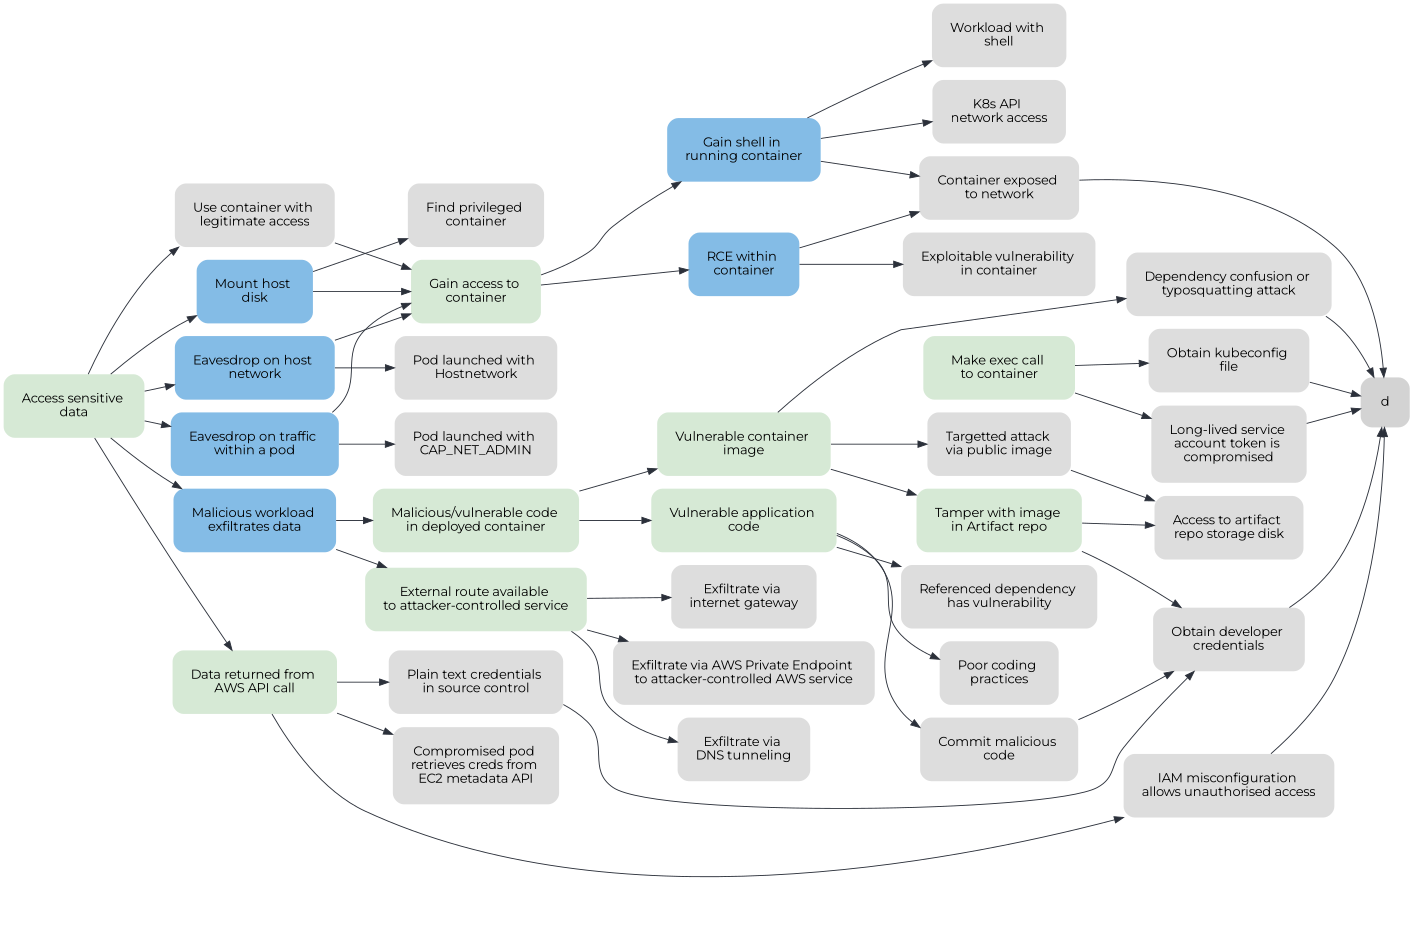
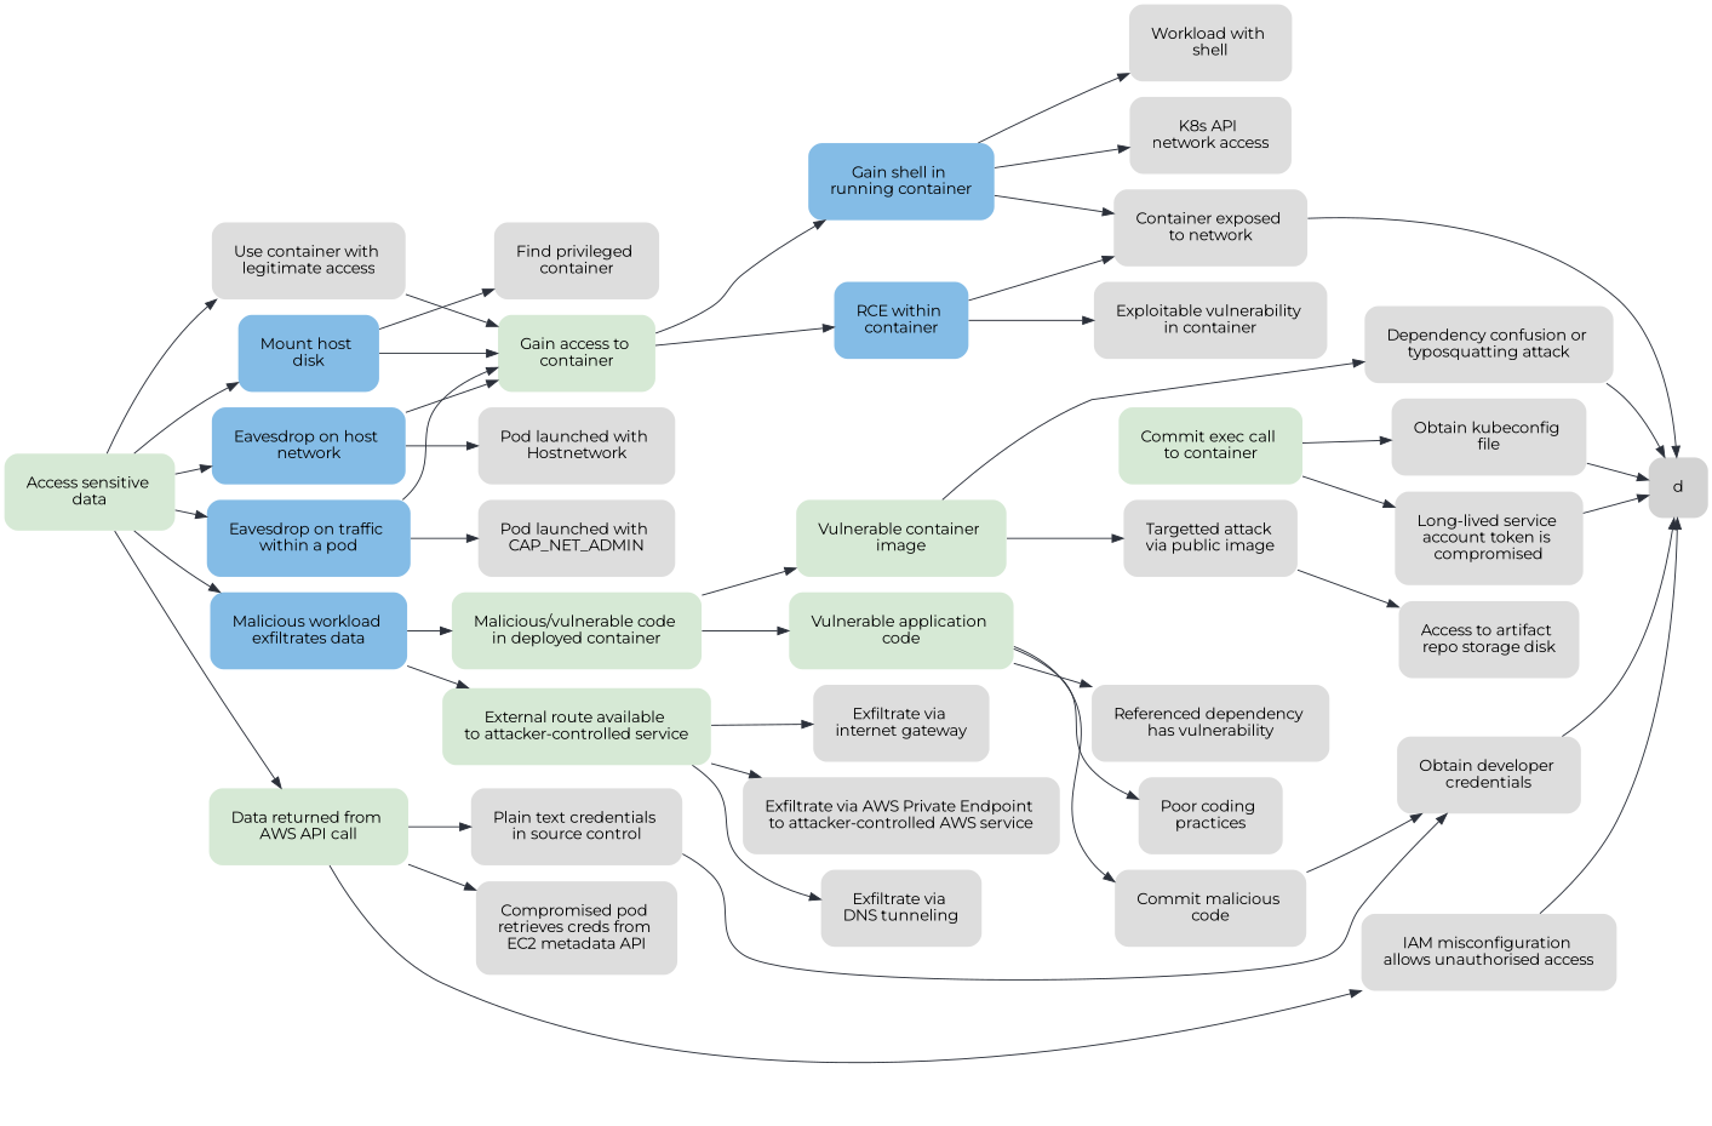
  digraph {
    fontname=Montserrat
    labelloc=t
    nodesep=0.2
    rankdir=LR
    ranksep=0.4
    splines=true
    node [color="#DDDDDD" fontname=Montserrat margin=0.28 shape=plaintext style="filled, rounded"]
    edge [color="#2B303A" fontname=Montserrat]
    n1 [color="#D6E9D5" label="Data returned from \nAWS API call"]
    n2 [color="#84BCE6" label="Mount host \ndisk"]
    n3 [color="#84BCE6" label="Eavesdrop on host \nnetwork"]
    n4 [color="#84BCE6" label="Eavesdrop on traffic \nwithin a pod"]
    n5 [color="#84BCE6" label="Malicious workload \nexfiltrates data"]
    n6 [label="Use container with \nlegitimate access"]
    n7 [color="#D6E9D5" label="Gain access to \ncontainer"]
    n8 [label="Pod launched with \nHostnetwork"]
    n9 [label="Pod launched with \nCAP_NET_ADMIN"]
    n10 [label="Find privileged \ncontainer"]
    n11 [label="Exploitable vulnerability \nin container"]
    n12 [label="Container exposed \nto network"]
    n13 [label="IAM misconfiguration \nallows unauthorised access"]
    n14 [label="Plain text credentials \nin source control"]
    n15 [label="Compromised pod \nretrieves creds from \nEC2 metadata API"]
    n16 [color="#D6E9D5" label="Malicious/vulnerable code \nin deployed container"]
    n17 [color="#D6E9D5" label="External route available \nto attacker-controlled service"]
    n18 [color="#84BCE6" label="RCE within \ncontainer"]
    n19 [color="#84BCE6" label="Gain shell in \nrunning container"]
    d [shape=none color=""]
    n21 [color="#D6E9D5" label="Access sensitive \ndata"]
    n22 [label="K8s API \nnetwork access"]
    n23 [label="Workload with \nshell"]
    n24 [color="#D6E9D5" label="Vulnerable container \nimage"]
    n25 [color="#D6E9D5" label="Vulnerable application \ncode"]
-   n26 [color="#D6E9D5" label="Tamper with image \nin Artifact repo"]
    n27 [label="Dependency confusion or \ntyposquatting attack"]
    n28 [label="Targetted attack \nvia public image"]
    n29 [label="Poor coding \npractices"]
    n30 [label="Referenced dependency \nhas vulnerability"]
    n31 [label="Commit malicious \ncode"]
    n32 [label="Exfiltrate via \nDNS tunneling"]
    n33 [label="Exfiltrate via \ninternet gateway"]
    n34 [label="Exfiltrate via AWS Private Endpoint \nto attacker-controlled AWS service"]
-   n35 [color="#D6E9D5" label="Make exec call \nto container"]
+   n35 [color="#D6E9D5" label="Commit exec call \nto container"]
    n36 [label="Obtain kubeconfig \nfile"]
    n37 [label="Long-lived service \naccount token is \ncompromised"]
    n38 [label="Obtain developer \ncredentials"]
    n39 [label="Access to artifact \nrepo storage disk"]
    subgraph sub_1 {
      rank=same
      n1
      n2
      n3
      n4
      n5
      n6
    }
    subgraph sub_2 {
      rank=same
      n7
      n8
      n9
      n10
    }
    subgraph sub_3 {
      rank=same
      n11
      n12
    }
    n1 -> n13
    n1 -> n14
    n1 -> n15
    n2 -> n3 [style=invis]
    n2 -> n7
    n2 -> n10
    n3 -> n4 [style=invis]
    n3 -> n7
    n3 -> n8
    n4 -> n5 [style=invis]
    n4 -> n7
    n4 -> n9
    n5 -> n1 [style=invis]
    n5 -> n16
    n5 -> n17
    n6 -> n2 [style=invis]
    n6 -> n7
    n7 -> n10 [style=invis]
    n7 -> n18
    n7 -> n19
    n8 -> n9 [style=invis]
    n10 -> n8 [style=invis]
    n12 -> d
    n13 -> d
    n14 -> n38
    n16 -> n24
    n16 -> n25
    n17 -> n32
    n17 -> n33
    n17 -> n34
    n18 -> n11
    n18 -> n12
    n19 -> n12
    n19 -> n22
    n19 -> n23
    n21 -> n1
    n21 -> n2
    n21 -> n3
    n21 -> n4
    n21 -> n5
    n21 -> n6
-   n24 -> n26
    n24 -> n27
    n24 -> n28
    n25 -> n29
    n25 -> n30
    n25 -> n31
-   n26 -> n38
-   n26 -> n39
    n27 -> d
    n28 -> n39
    n31 -> n38
    n35 -> n36
    n35 -> n37
    n36 -> d
    n37 -> d
    n38 -> d
  }
